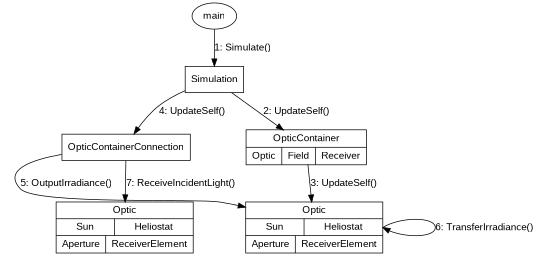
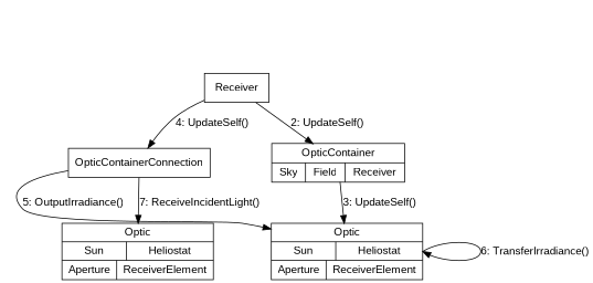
  digraph {
    fontname="Liberation Sans"
    nodesep=1.0
    ordering=out
    node [fontname="Liberation Sans" shape=record]
    edge [fontname="Liberation Sans"]
    n1 [label="{Optic|{Sun|Heliostat}|{Aperture|ReceiverElement}}"]
    n2 [label="{Optic|{Sun|Heliostat}|{Aperture|ReceiverElement}}"]
-   Simulation [shape=box]
+   Simulation [shape=box label=Receiver]
    OpticContainerConnection [shape=box]
-   n5 [label="{OpticContainer|{Optic|Field|Receiver}}"]
-   main [shape=""]
+   n5 [label="{OpticContainer|{Sky|Field|Receiver}}"]
    subgraph sub_1 {
      rank=same
      n1
      n2
    }
    n1 -> n1 [headport=e label="6: TransferIrradiance()" tailport=e]
    Simulation -> OpticContainerConnection [label="4: UpdateSelf()"]
    Simulation -> n5 [label="2: UpdateSelf()"]
    OpticContainerConnection -> n1 [label="5: OutputIrradiance()"]
    OpticContainerConnection -> n2 [label="7: ReceiveIncidentLight()"]
    n5 -> n1 [label="3: UpdateSelf()"]
-   main -> Simulation [label="1: Simulate()"]
  }
